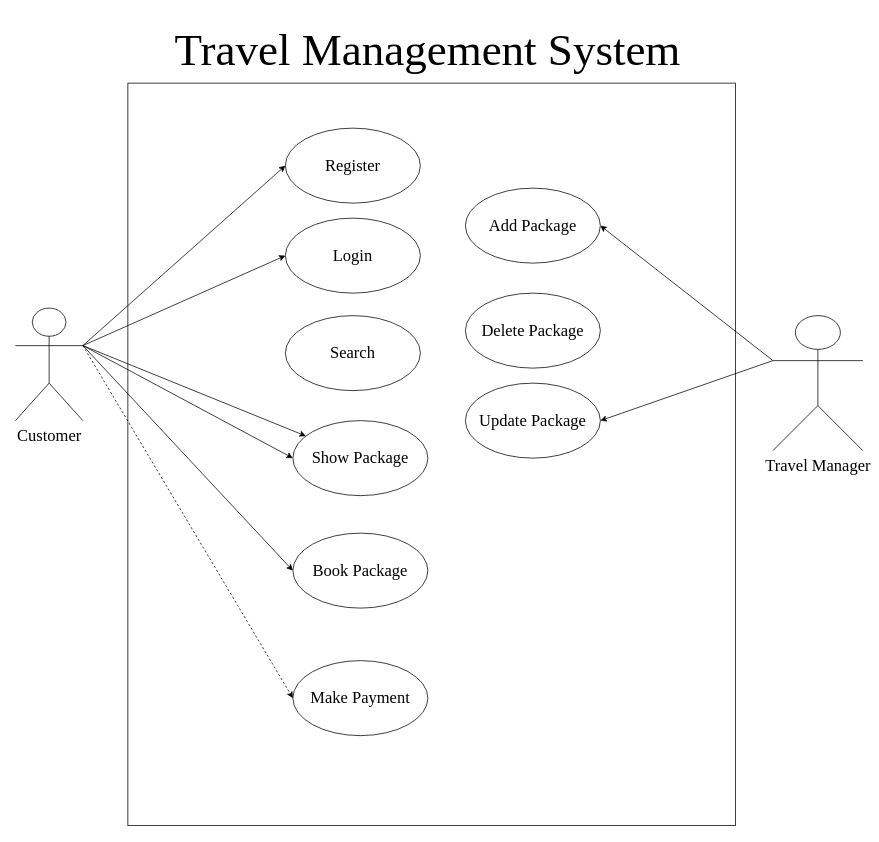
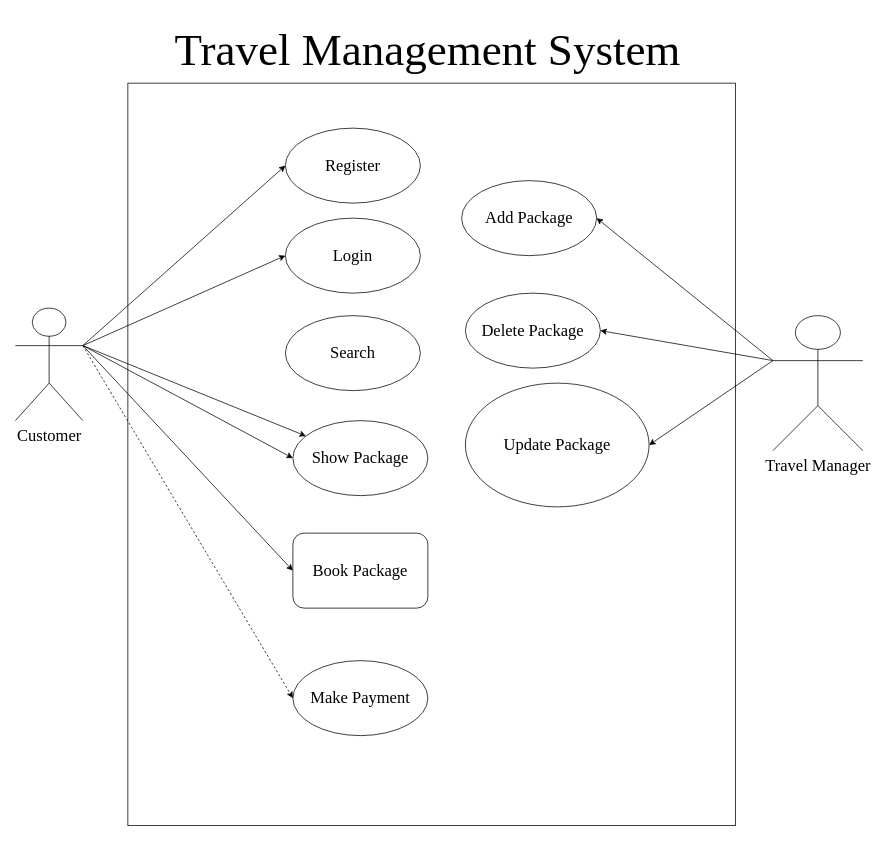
  <mxCell id="0" />
  <mxCell id="1" parent="0" />
  <mxCell id="2" value="" style="rounded=0;whiteSpace=wrap;html=1;fontFamily=Times New Roman;fontSize=22;" parent="1" vertex="1"><mxGeometry x="170" y="110" width="810" height="990" as="geometry" /></mxCell>
- <mxCell id="3" value="Add Package" style="ellipse;whiteSpace=wrap;html=1;fontFamily=Times New Roman;fontSize=22;" parent="1" vertex="1"><mxGeometry x="620" y="250" width="180" height="100" as="geometry" /></mxCell>
+ <mxCell id="3" value="Add Package" style="ellipse;whiteSpace=wrap;html=1;fontFamily=Times New Roman;fontSize=22;" parent="1" vertex="1"><mxGeometry x="615" y="240" width="180" height="100" as="geometry" /></mxCell>
  <mxCell id="4" value="Show Package" style="ellipse;whiteSpace=wrap;html=1;fontFamily=Times New Roman;fontSize=22;" parent="1" vertex="1"><mxGeometry x="390" y="560" width="180" height="100" as="geometry" /></mxCell>
  <mxCell id="5" value="&lt;h1 style=&quot;font-size: 22px;&quot;&gt;&lt;font style=&quot;font-size: 22px; font-weight: normal;&quot;&gt;Search&lt;/font&gt;&lt;/h1&gt;" style="ellipse;whiteSpace=wrap;html=1;fontFamily=Times New Roman;fontSize=22;" parent="1" vertex="1"><mxGeometry x="380" y="420" width="180" height="100" as="geometry" /></mxCell>
  <mxCell id="6" value="&lt;font style=&quot;font-size: 22px;&quot;&gt;Login&lt;/font&gt;" style="ellipse;whiteSpace=wrap;html=1;fontFamily=Times New Roman;fontSize=22;" parent="1" vertex="1"><mxGeometry x="380" y="290" width="180" height="100" as="geometry" /></mxCell>
  <mxCell id="7" value="&lt;font style=&quot;font-size: 22px;&quot;&gt;Register&lt;/font&gt;" style="ellipse;whiteSpace=wrap;html=1;fontFamily=Times New Roman;fontSize=22;" parent="1" vertex="1"><mxGeometry x="380" y="170" width="180" height="100" as="geometry" /></mxCell>
  <mxCell id="8" value="Make Payment" style="ellipse;whiteSpace=wrap;html=1;fontFamily=Times New Roman;fontSize=22;" parent="1" vertex="1"><mxGeometry x="390" y="880" width="180" height="100" as="geometry" /></mxCell>
- <mxCell id="9" value="Book Package" style="ellipse;whiteSpace=wrap;html=1;fontFamily=Times New Roman;fontSize=22;" parent="1" vertex="1"><mxGeometry x="390" y="710" width="180" height="100" as="geometry" /></mxCell>
- <mxCell id="10" value="Update Package" style="ellipse;whiteSpace=wrap;html=1;fontFamily=Times New Roman;fontSize=22;" parent="1" vertex="1"><mxGeometry x="620" y="510" width="180" height="100" as="geometry" /></mxCell>
+ <mxCell id="9" value="Book Package" style="whiteSpace=wrap;html=1;fontFamily=Times New Roman;fontSize=22;rounded=1;" parent="1" vertex="1"><mxGeometry x="390" y="710" width="180" height="100" as="geometry" /></mxCell>
+ <mxCell id="10" value="Update Package" style="ellipse;whiteSpace=wrap;html=1;fontFamily=Times New Roman;fontSize=22;" parent="1" vertex="1"><mxGeometry x="620" y="510" width="245" height="165" as="geometry" /></mxCell>
  <mxCell id="11" value="Delete Package" style="ellipse;whiteSpace=wrap;html=1;fontFamily=Times New Roman;fontSize=22;" parent="1" vertex="1"><mxGeometry x="620" y="390" width="180" height="100" as="geometry" /></mxCell>
  <mxCell id="12" value="Customer" style="shape=umlActor;verticalLabelPosition=bottom;labelBackgroundColor=#ffffff;verticalAlign=top;html=1;outlineConnect=0;fontFamily=Times New Roman;fontSize=22;" parent="1" vertex="1"><mxGeometry x="20" y="410" width="90" height="150" as="geometry" /></mxCell>
  <mxCell id="13" value="Travel Manager" style="shape=umlActor;verticalLabelPosition=bottom;labelBackgroundColor=#ffffff;verticalAlign=top;html=1;outlineConnect=0;fontFamily=Times New Roman;fontSize=22;" parent="1" vertex="1"><mxGeometry x="1030" y="420" width="120" height="180" as="geometry" /></mxCell>
  <mxCell id="14" value="" style="endArrow=classic;html=1;fontFamily=Times New Roman;fontSize=22;exitX=1;exitY=0.333;exitDx=0;exitDy=0;exitPerimeter=0;entryX=0;entryY=0.5;entryDx=0;entryDy=0;" parent="1" source="12" target="7" edge="1"><mxGeometry width="50" height="50" relative="1" as="geometry"><mxPoint x="140" y="370" as="sourcePoint" /><mxPoint x="190" y="320" as="targetPoint" /></mxGeometry></mxCell>
  <mxCell id="15" value="" style="endArrow=classic;html=1;fontFamily=Times New Roman;fontSize=22;exitX=1;exitY=0.333;exitDx=0;exitDy=0;exitPerimeter=0;entryX=0;entryY=0.5;entryDx=0;entryDy=0;" parent="1" source="12" target="6" edge="1"><mxGeometry width="50" height="50" relative="1" as="geometry"><mxPoint x="260" y="420" as="sourcePoint" /><mxPoint x="310" y="370" as="targetPoint" /></mxGeometry></mxCell>
  <mxCell id="16" value="" style="endArrow=classic;html=1;fontFamily=Times New Roman;fontSize=22;entryX=0;entryY=0.5;entryDx=0;entryDy=0;exitX=1;exitY=0.333;exitDx=0;exitDy=0;exitPerimeter=0;" parent="1" source="12" edge="1"><mxGeometry width="50" height="50" relative="1" as="geometry"><mxPoint x="240" y="570" as="sourcePoint" /><mxPoint x="390" y="610" as="targetPoint" /></mxGeometry></mxCell>
  <mxCell id="17" value="" style="endArrow=classic;html=1;fontFamily=Times New Roman;fontSize=22;exitX=1;exitY=0.333;exitDx=0;exitDy=0;exitPerimeter=0;" parent="1" source="12" target="4" edge="1"><mxGeometry width="50" height="50" relative="1" as="geometry"><mxPoint x="250" y="470" as="sourcePoint" /><mxPoint x="300" y="420" as="targetPoint" /></mxGeometry></mxCell>
  <mxCell id="18" value="" style="endArrow=classic;html=1;fontFamily=Times New Roman;fontSize=22;entryX=0;entryY=0.5;entryDx=0;entryDy=0;exitX=1;exitY=0.333;exitDx=0;exitDy=0;exitPerimeter=0;" parent="1" source="12" target="9" edge="1"><mxGeometry width="50" height="50" relative="1" as="geometry"><mxPoint x="160" y="710" as="sourcePoint" /><mxPoint x="210" y="660" as="targetPoint" /></mxGeometry></mxCell>
  <mxCell id="19" value="" style="endArrow=classic;html=1;fontFamily=Times New Roman;fontSize=22;entryX=0;entryY=0.5;entryDx=0;entryDy=0;exitX=1;exitY=0.333;exitDx=0;exitDy=0;exitPerimeter=0;dashed=1;" parent="1" source="12" target="8" edge="1"><mxGeometry width="50" height="50" relative="1" as="geometry"><mxPoint x="210" y="800" as="sourcePoint" /><mxPoint x="260" y="750" as="targetPoint" /></mxGeometry></mxCell>
  <mxCell id="20" value="" style="endArrow=classic;html=1;fontFamily=Times New Roman;fontSize=22;exitX=0;exitY=0.333;exitDx=0;exitDy=0;exitPerimeter=0;entryX=1;entryY=0.5;entryDx=0;entryDy=0;" parent="1" source="13" target="3" edge="1"><mxGeometry width="50" height="50" relative="1" as="geometry"><mxPoint x="940" y="370" as="sourcePoint" /><mxPoint x="990" y="320" as="targetPoint" /></mxGeometry></mxCell>
+ <mxCell id="21" value="" style="endArrow=classic;html=1;fontFamily=Times New Roman;fontSize=22;exitX=0;exitY=0.333;exitDx=0;exitDy=0;exitPerimeter=0;entryX=1;entryY=0.5;entryDx=0;entryDy=0;" parent="1" source="13" target="11" edge="1"><mxGeometry width="50" height="50" relative="1" as="geometry"><mxPoint x="840" y="600" as="sourcePoint" /><mxPoint x="890" y="550" as="targetPoint" /></mxGeometry></mxCell>
  <mxCell id="22" value="" style="endArrow=classic;html=1;fontFamily=Times New Roman;fontSize=22;entryX=1;entryY=0.5;entryDx=0;entryDy=0;" parent="1" target="10" edge="1"><mxGeometry width="50" height="50" relative="1" as="geometry"><mxPoint x="1030" y="480" as="sourcePoint" /><mxPoint x="910" y="530" as="targetPoint" /></mxGeometry></mxCell>
  <mxCell id="23" value="&lt;font style=&quot;font-size: 60px&quot;&gt;Travel Management System&lt;/font&gt;" style="text;html=1;strokeColor=none;fillColor=none;align=center;verticalAlign=middle;whiteSpace=wrap;rounded=0;fontFamily=Times New Roman;fontSize=22;" parent="1" vertex="1"><mxGeometry x="110" y="20" width="920" height="90" as="geometry" /></mxCell>
